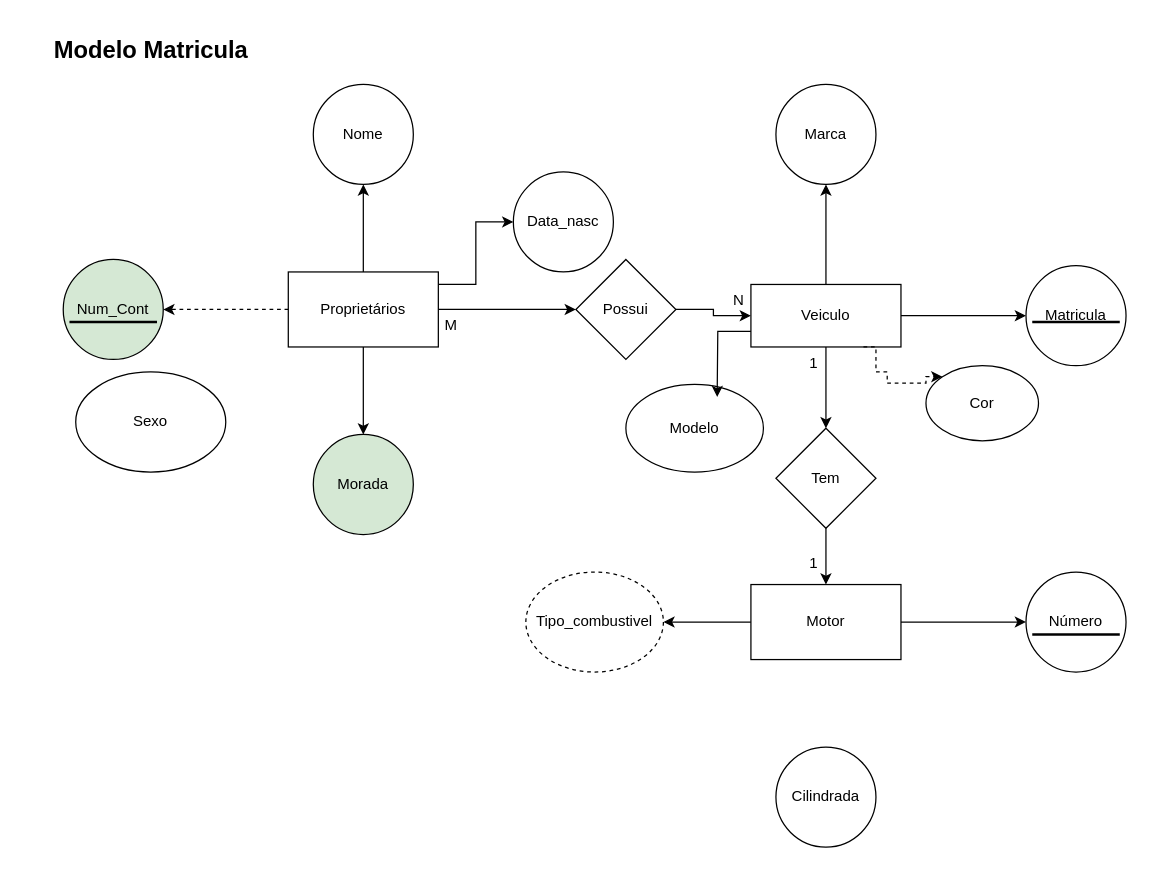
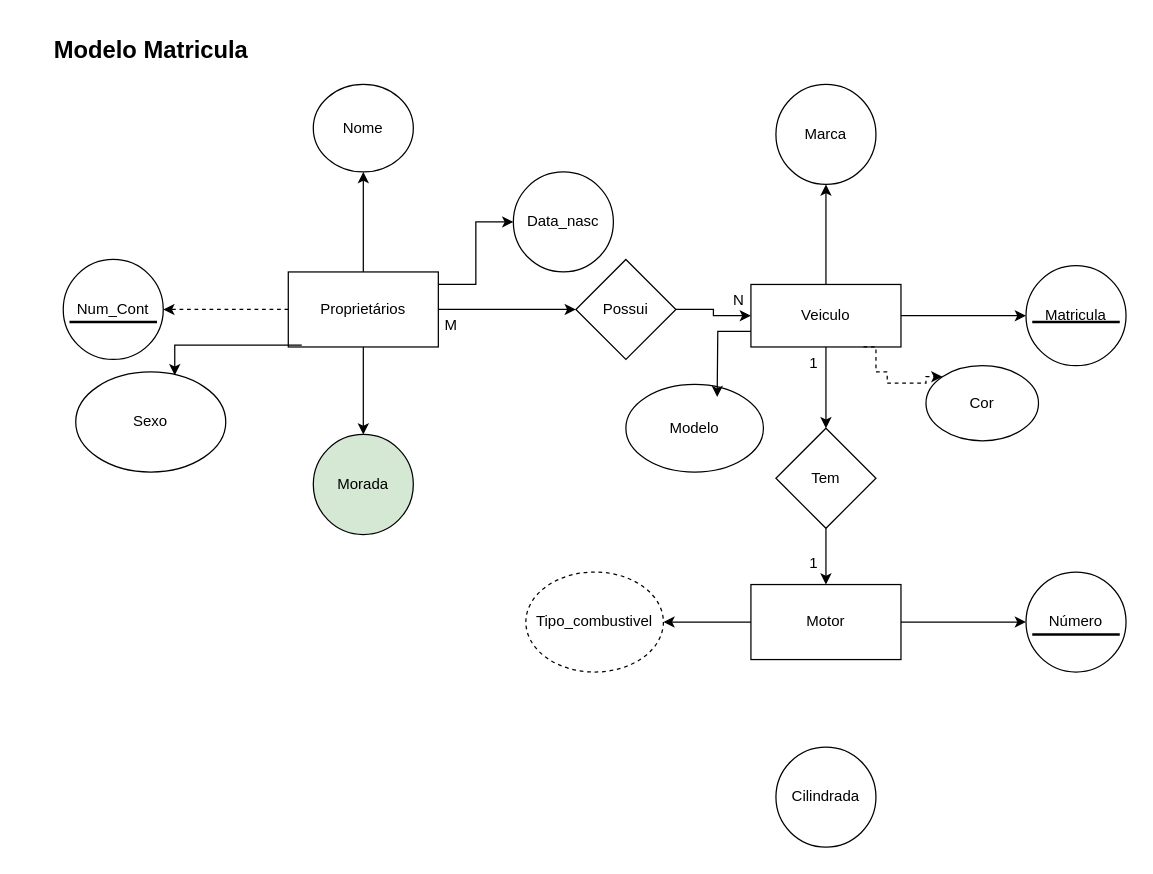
  <mxCell id="0" />
  <mxCell id="1" parent="0" />
  <mxCell id="2" value="" style="edgeStyle=orthogonalEdgeStyle;rounded=0;orthogonalLoop=1;jettySize=auto;html=1;" edge="1" parent="1" source="7" target="8"><mxGeometry relative="1" as="geometry" /></mxCell>
  <mxCell id="3" value="" style="edgeStyle=orthogonalEdgeStyle;rounded=0;orthogonalLoop=1;jettySize=auto;html=1;dashed=1;" edge="1" parent="1" source="7" target="9"><mxGeometry relative="1" as="geometry" /></mxCell>
  <mxCell id="4" value="" style="edgeStyle=orthogonalEdgeStyle;rounded=0;orthogonalLoop=1;jettySize=auto;html=1;" edge="1" parent="1" source="7" target="10"><mxGeometry relative="1" as="geometry" /></mxCell>
  <mxCell id="5" value="" style="edgeStyle=orthogonalEdgeStyle;rounded=0;orthogonalLoop=1;jettySize=auto;html=1;" edge="1" parent="1" source="7" target="11"><mxGeometry relative="1" as="geometry"><Array as="points"><mxPoint x="380" y="227" /><mxPoint x="380" y="177" /></Array></mxGeometry></mxCell>
  <mxCell id="6" style="edgeStyle=orthogonalEdgeStyle;rounded=0;orthogonalLoop=1;jettySize=auto;html=1;exitX=1;exitY=0.5;exitDx=0;exitDy=0;" edge="1" parent="1" source="7" target="14"><mxGeometry relative="1" as="geometry"><mxPoint x="500" y="247" as="targetPoint" /></mxGeometry></mxCell>
  <mxCell id="7" value="Proprietários&lt;br&gt;" style="rounded=0;whiteSpace=wrap;html=1;" vertex="1" parent="1"><mxGeometry x="230" y="217" width="120" height="60" as="geometry" /></mxCell>
- <mxCell id="8" value="Nome&lt;br&gt;" style="ellipse;whiteSpace=wrap;html=1;rounded=0;" vertex="1" parent="1"><mxGeometry x="250" y="67" width="80" height="80" as="geometry" /></mxCell>
- <mxCell id="9" value="Num_Cont" style="ellipse;whiteSpace=wrap;html=1;rounded=0;fillColor=#d5e8d4;" vertex="1" parent="1"><mxGeometry x="50" y="207" width="80" height="80" as="geometry" /></mxCell>
+ <mxCell id="8" value="Nome&lt;br&gt;" style="ellipse;whiteSpace=wrap;html=1;rounded=0;" vertex="1" parent="1"><mxGeometry x="250" y="67" width="80" height="70" as="geometry" /></mxCell>
+ <mxCell id="9" value="Num_Cont" style="ellipse;whiteSpace=wrap;html=1;rounded=0;" vertex="1" parent="1"><mxGeometry x="50" y="207" width="80" height="80" as="geometry" /></mxCell>
  <mxCell id="10" value="Morada&lt;br&gt;" style="ellipse;whiteSpace=wrap;html=1;rounded=0;fillColor=#d5e8d4;" vertex="1" parent="1"><mxGeometry x="250" y="347" width="80" height="80" as="geometry" /></mxCell>
  <mxCell id="11" value="Data_nasc&lt;br&gt;" style="ellipse;whiteSpace=wrap;html=1;rounded=0;" vertex="1" parent="1"><mxGeometry x="410" y="137" width="80" height="80" as="geometry" /></mxCell>
  <mxCell id="12" value="Sexo" style="ellipse;whiteSpace=wrap;html=1;" vertex="1" parent="1"><mxGeometry x="60" y="297" width="120" height="80" as="geometry" /></mxCell>
  <mxCell id="13" value="" style="edgeStyle=orthogonalEdgeStyle;rounded=0;orthogonalLoop=1;jettySize=auto;html=1;" edge="1" parent="1" source="14" target="18"><mxGeometry relative="1" as="geometry" /></mxCell>
  <mxCell id="14" value="Possui&lt;br&gt;" style="rhombus;whiteSpace=wrap;html=1;" vertex="1" parent="1"><mxGeometry x="460" y="207" width="80" height="80" as="geometry" /></mxCell>
  <mxCell id="15" value="" style="edgeStyle=orthogonalEdgeStyle;rounded=0;orthogonalLoop=1;jettySize=auto;html=1;" edge="1" parent="1" source="18" target="19"><mxGeometry relative="1" as="geometry" /></mxCell>
  <mxCell id="16" value="" style="edgeStyle=orthogonalEdgeStyle;rounded=0;orthogonalLoop=1;jettySize=auto;html=1;" edge="1" parent="1" source="18" target="20"><mxGeometry relative="1" as="geometry" /></mxCell>
  <mxCell id="17" value="" style="edgeStyle=orthogonalEdgeStyle;rounded=0;orthogonalLoop=1;jettySize=auto;html=1;" edge="1" parent="1" source="18" target="28"><mxGeometry relative="1" as="geometry" /></mxCell>
  <mxCell id="18" value="Veiculo&lt;br&gt;" style="whiteSpace=wrap;html=1;" vertex="1" parent="1"><mxGeometry x="600" y="227" width="120" height="50" as="geometry" /></mxCell>
  <mxCell id="19" value="Marca" style="ellipse;whiteSpace=wrap;html=1;" vertex="1" parent="1"><mxGeometry x="620" y="67" width="80" height="80" as="geometry" /></mxCell>
  <mxCell id="20" value="Matricula&lt;br&gt;" style="ellipse;whiteSpace=wrap;html=1;" vertex="1" parent="1"><mxGeometry x="820" y="212" width="80" height="80" as="geometry" /></mxCell>
  <mxCell id="21" value="Modelo" style="ellipse;whiteSpace=wrap;html=1;" vertex="1" parent="1"><mxGeometry x="500" y="307" width="110" height="70" as="geometry" /></mxCell>
  <mxCell id="22" value="Cor" style="ellipse;whiteSpace=wrap;html=1;" vertex="1" parent="1"><mxGeometry x="740" y="292" width="90" height="60" as="geometry" /></mxCell>
  <mxCell id="23" style="edgeStyle=orthogonalEdgeStyle;rounded=0;orthogonalLoop=1;jettySize=auto;html=1;entryX=0;entryY=0;entryDx=0;entryDy=0;exitX=0.75;exitY=1;exitDx=0;exitDy=0;dashed=1;" edge="1" parent="1" source="18" target="22"><mxGeometry relative="1" as="geometry"><mxPoint x="660" y="317" as="sourcePoint" /><Array as="points"><mxPoint x="700" y="277" /><mxPoint x="700" y="297" /><mxPoint x="709" y="297" /><mxPoint x="709" y="306" /><mxPoint x="740" y="306" /><mxPoint x="740" y="301" /></Array></mxGeometry></mxCell>
  <mxCell id="24" value="" style="edgeStyle=orthogonalEdgeStyle;rounded=0;orthogonalLoop=1;jettySize=auto;html=1;exitX=0;exitY=0.75;exitDx=0;exitDy=0;" edge="1" parent="1" source="18"><mxGeometry relative="1" as="geometry"><mxPoint x="590" y="257" as="sourcePoint" /><mxPoint x="573" y="317" as="targetPoint" /></mxGeometry></mxCell>
  <mxCell id="25" value="" style="shape=link;html=1;rounded=0;width=-1;" edge="1" parent="1"><mxGeometry width="100" relative="1" as="geometry"><mxPoint x="825" y="257" as="sourcePoint" /><mxPoint x="895" y="257" as="targetPoint" /><Array as="points"><mxPoint x="870" y="257" /></Array></mxGeometry></mxCell>
  <mxCell id="26" value="" style="shape=link;html=1;rounded=0;width=-1;" edge="1" parent="1"><mxGeometry width="100" relative="1" as="geometry"><mxPoint x="55" y="257" as="sourcePoint" /><mxPoint x="125" y="257" as="targetPoint" /><Array as="points"><mxPoint x="100" y="257" /></Array></mxGeometry></mxCell>
  <mxCell id="27" value="" style="edgeStyle=orthogonalEdgeStyle;rounded=0;orthogonalLoop=1;jettySize=auto;html=1;" edge="1" parent="1" source="28" target="31"><mxGeometry relative="1" as="geometry" /></mxCell>
  <mxCell id="28" value="Tem" style="rhombus;whiteSpace=wrap;html=1;" vertex="1" parent="1"><mxGeometry x="620" y="342" width="80" height="80" as="geometry" /></mxCell>
  <mxCell id="29" value="" style="edgeStyle=orthogonalEdgeStyle;rounded=0;orthogonalLoop=1;jettySize=auto;html=1;" edge="1" parent="1" source="31" target="32"><mxGeometry relative="1" as="geometry" /></mxCell>
  <mxCell id="30" value="" style="edgeStyle=orthogonalEdgeStyle;rounded=0;orthogonalLoop=1;jettySize=auto;html=1;" edge="1" parent="1" source="31" target="34"><mxGeometry relative="1" as="geometry" /></mxCell>
  <mxCell id="31" value="Motor" style="whiteSpace=wrap;html=1;" vertex="1" parent="1"><mxGeometry x="600" y="467" width="120" height="60" as="geometry" /></mxCell>
  <mxCell id="32" value="Número" style="ellipse;whiteSpace=wrap;html=1;" vertex="1" parent="1"><mxGeometry x="820" y="457" width="80" height="80" as="geometry" /></mxCell>
  <mxCell id="33" value="Cilindrada" style="ellipse;whiteSpace=wrap;html=1;" vertex="1" parent="1"><mxGeometry x="620" y="597" width="80" height="80" as="geometry" /></mxCell>
  <mxCell id="34" value="Tipo_combustivel" style="ellipse;whiteSpace=wrap;html=1;dashed=1;" vertex="1" parent="1"><mxGeometry x="420" y="457" width="110" height="80" as="geometry" /></mxCell>
  <mxCell id="35" value="" style="shape=link;html=1;rounded=0;width=-1;" edge="1" parent="1"><mxGeometry width="100" relative="1" as="geometry"><mxPoint x="825" y="507" as="sourcePoint" /><mxPoint x="895" y="507" as="targetPoint" /><Array as="points"><mxPoint x="870" y="507" /></Array></mxGeometry></mxCell>
+ <mxCell id="36" value="" style="edgeStyle=orthogonalEdgeStyle;rounded=0;orthogonalLoop=1;jettySize=auto;html=1;exitX=0.09;exitY=0.977;exitDx=0;exitDy=0;exitPerimeter=0;entryX=0.66;entryY=0.033;entryDx=0;entryDy=0;entryPerimeter=0;" edge="1" parent="1" source="7" target="12"><mxGeometry relative="1" as="geometry"><mxPoint x="240" y="297" as="sourcePoint" /><mxPoint x="140" y="297" as="targetPoint" /></mxGeometry></mxCell>
  <mxCell id="37" value="M" style="text;html=1;align=center;verticalAlign=middle;resizable=0;points=[];autosize=1;strokeColor=none;fillColor=none;" vertex="1" parent="1"><mxGeometry x="345" y="245" width="30" height="30" as="geometry" /></mxCell>
  <mxCell id="38" value="N" style="text;html=1;align=center;verticalAlign=middle;resizable=0;points=[];autosize=1;strokeColor=none;fillColor=none;" vertex="1" parent="1"><mxGeometry x="575" y="225" width="30" height="30" as="geometry" /></mxCell>
  <mxCell id="39" value="1" style="text;html=1;align=center;verticalAlign=middle;resizable=0;points=[];autosize=1;strokeColor=none;fillColor=none;" vertex="1" parent="1"><mxGeometry x="635" y="275" width="30" height="30" as="geometry" /></mxCell>
  <mxCell id="40" value="1" style="text;html=1;align=center;verticalAlign=middle;resizable=0;points=[];autosize=1;strokeColor=none;fillColor=none;" vertex="1" parent="1"><mxGeometry x="635" y="435" width="30" height="30" as="geometry" /></mxCell>
  <mxCell id="41" value="Modelo Matricula" style="text;html=1;align=center;verticalAlign=middle;resizable=0;points=[];autosize=1;strokeColor=none;fillColor=none;fontStyle=1;fontSize=19;" vertex="1" parent="1"><mxGeometry x="20" y="20" width="200" height="40" as="geometry" /></mxCell>
